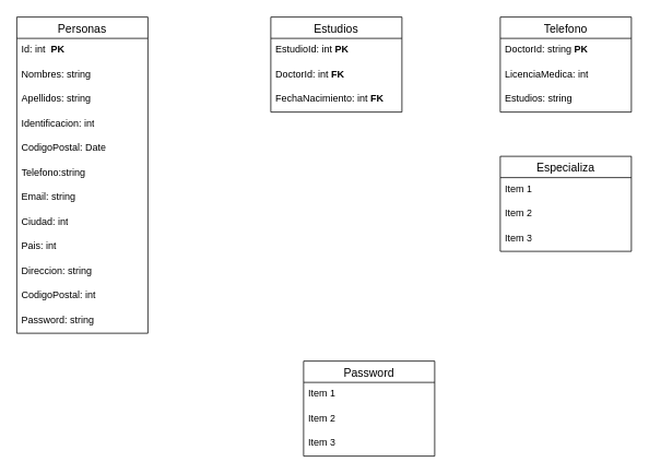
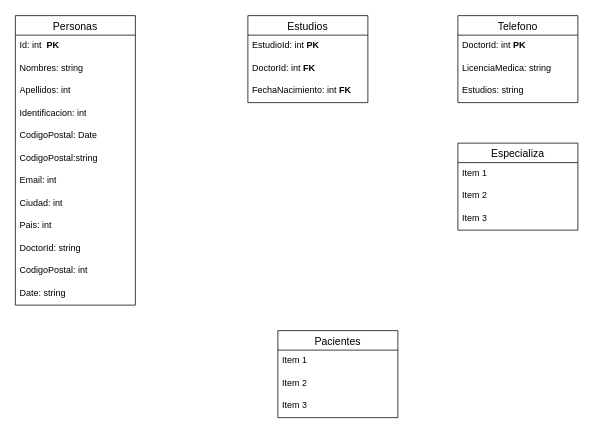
  <mxCell id="0" />
  <mxCell id="1" parent="0" />
  <mxCell id="2" value="Personas" style="swimlane;fontStyle=0;childLayout=stackLayout;horizontal=1;startSize=26;horizontalStack=0;resizeParent=1;resizeParentMax=0;resizeLast=0;collapsible=1;marginBottom=0;align=center;fontSize=14;" vertex="1" parent="1"><mxGeometry x="20" y="20" width="160" height="386" as="geometry" /></mxCell>
  <mxCell id="3" value="Id: int&amp;nbsp;&lt;span style=&quot;white-space: pre;&quot;&gt; &lt;/span&gt;&lt;b&gt;PK&lt;/b&gt;" style="text;strokeColor=none;fillColor=none;spacingLeft=4;spacingRight=4;overflow=hidden;rotatable=0;points=[[0,0.5],[1,0.5]];portConstraint=eastwest;fontSize=12;whiteSpace=wrap;html=1;" vertex="1" parent="2"><mxGeometry y="26" width="160" height="30" as="geometry" /></mxCell>
  <mxCell id="4" value="Nombres: string" style="text;strokeColor=none;fillColor=none;spacingLeft=4;spacingRight=4;overflow=hidden;rotatable=0;points=[[0,0.5],[1,0.5]];portConstraint=eastwest;fontSize=12;whiteSpace=wrap;html=1;" vertex="1" parent="2"><mxGeometry y="56" width="160" height="30" as="geometry" /></mxCell>
- <mxCell id="5" value="Apellidos: string" style="text;strokeColor=none;fillColor=none;spacingLeft=4;spacingRight=4;overflow=hidden;rotatable=0;points=[[0,0.5],[1,0.5]];portConstraint=eastwest;fontSize=12;whiteSpace=wrap;html=1;" vertex="1" parent="2"><mxGeometry y="86" width="160" height="30" as="geometry" /></mxCell>
+ <mxCell id="5" value="Apellidos: int" style="text;strokeColor=none;fillColor=none;spacingLeft=4;spacingRight=4;overflow=hidden;rotatable=0;points=[[0,0.5],[1,0.5]];portConstraint=eastwest;fontSize=12;whiteSpace=wrap;html=1;" vertex="1" parent="2"><mxGeometry y="86" width="160" height="30" as="geometry" /></mxCell>
  <mxCell id="6" value="Identificacion: int" style="text;strokeColor=none;fillColor=none;spacingLeft=4;spacingRight=4;overflow=hidden;rotatable=0;points=[[0,0.5],[1,0.5]];portConstraint=eastwest;fontSize=12;whiteSpace=wrap;html=1;" vertex="1" parent="2"><mxGeometry y="116" width="160" height="30" as="geometry" /></mxCell>
  <mxCell id="7" value="CodigoPostal: Date" style="text;strokeColor=none;fillColor=none;spacingLeft=4;spacingRight=4;overflow=hidden;rotatable=0;points=[[0,0.5],[1,0.5]];portConstraint=eastwest;fontSize=12;whiteSpace=wrap;html=1;" vertex="1" parent="2"><mxGeometry y="146" width="160" height="30" as="geometry" /></mxCell>
- <mxCell id="8" value="Telefono:string" style="text;strokeColor=none;fillColor=none;spacingLeft=4;spacingRight=4;overflow=hidden;rotatable=0;points=[[0,0.5],[1,0.5]];portConstraint=eastwest;fontSize=12;whiteSpace=wrap;html=1;" vertex="1" parent="2"><mxGeometry y="176" width="160" height="30" as="geometry" /></mxCell>
- <mxCell id="9" value="Email: string" style="text;strokeColor=none;fillColor=none;spacingLeft=4;spacingRight=4;overflow=hidden;rotatable=0;points=[[0,0.5],[1,0.5]];portConstraint=eastwest;fontSize=12;whiteSpace=wrap;html=1;" vertex="1" parent="2"><mxGeometry y="206" width="160" height="30" as="geometry" /></mxCell>
+ <mxCell id="8" value="CodigoPostal:string" style="text;strokeColor=none;fillColor=none;spacingLeft=4;spacingRight=4;overflow=hidden;rotatable=0;points=[[0,0.5],[1,0.5]];portConstraint=eastwest;fontSize=12;whiteSpace=wrap;html=1;" vertex="1" parent="2"><mxGeometry y="176" width="160" height="30" as="geometry" /></mxCell>
+ <mxCell id="9" value="Email: int" style="text;strokeColor=none;fillColor=none;spacingLeft=4;spacingRight=4;overflow=hidden;rotatable=0;points=[[0,0.5],[1,0.5]];portConstraint=eastwest;fontSize=12;whiteSpace=wrap;html=1;" vertex="1" parent="2"><mxGeometry y="206" width="160" height="30" as="geometry" /></mxCell>
  <mxCell id="10" value="Ciudad: int" style="text;strokeColor=none;fillColor=none;spacingLeft=4;spacingRight=4;overflow=hidden;rotatable=0;points=[[0,0.5],[1,0.5]];portConstraint=eastwest;fontSize=12;whiteSpace=wrap;html=1;" vertex="1" parent="2"><mxGeometry y="236" width="160" height="30" as="geometry" /></mxCell>
  <mxCell id="11" value="Pais: int" style="text;strokeColor=none;fillColor=none;spacingLeft=4;spacingRight=4;overflow=hidden;rotatable=0;points=[[0,0.5],[1,0.5]];portConstraint=eastwest;fontSize=12;whiteSpace=wrap;html=1;" vertex="1" parent="2"><mxGeometry y="266" width="160" height="30" as="geometry" /></mxCell>
- <mxCell id="12" value="Direccion: string" style="text;strokeColor=none;fillColor=none;spacingLeft=4;spacingRight=4;overflow=hidden;rotatable=0;points=[[0,0.5],[1,0.5]];portConstraint=eastwest;fontSize=12;whiteSpace=wrap;html=1;" vertex="1" parent="2"><mxGeometry y="296" width="160" height="30" as="geometry" /></mxCell>
+ <mxCell id="12" value="DoctorId: string" style="text;strokeColor=none;fillColor=none;spacingLeft=4;spacingRight=4;overflow=hidden;rotatable=0;points=[[0,0.5],[1,0.5]];portConstraint=eastwest;fontSize=12;whiteSpace=wrap;html=1;" vertex="1" parent="2"><mxGeometry y="296" width="160" height="30" as="geometry" /></mxCell>
  <mxCell id="13" value="CodigoPostal: int" style="text;strokeColor=none;fillColor=none;spacingLeft=4;spacingRight=4;overflow=hidden;rotatable=0;points=[[0,0.5],[1,0.5]];portConstraint=eastwest;fontSize=12;whiteSpace=wrap;html=1;" vertex="1" parent="2"><mxGeometry y="326" width="160" height="30" as="geometry" /></mxCell>
- <mxCell id="14" value="Password: string" style="text;strokeColor=none;fillColor=none;spacingLeft=4;spacingRight=4;overflow=hidden;rotatable=0;points=[[0,0.5],[1,0.5]];portConstraint=eastwest;fontSize=12;whiteSpace=wrap;html=1;" vertex="1" parent="2"><mxGeometry y="356" width="160" height="30" as="geometry" /></mxCell>
- <mxCell id="15" value="Password" style="swimlane;fontStyle=0;childLayout=stackLayout;horizontal=1;startSize=26;horizontalStack=0;resizeParent=1;resizeParentMax=0;resizeLast=0;collapsible=1;marginBottom=0;align=center;fontSize=14;" vertex="1" parent="1"><mxGeometry x="370" y="440" width="160" height="116" as="geometry" /></mxCell>
+ <mxCell id="14" value="Date: string" style="text;strokeColor=none;fillColor=none;spacingLeft=4;spacingRight=4;overflow=hidden;rotatable=0;points=[[0,0.5],[1,0.5]];portConstraint=eastwest;fontSize=12;whiteSpace=wrap;html=1;" vertex="1" parent="2"><mxGeometry y="356" width="160" height="30" as="geometry" /></mxCell>
+ <mxCell id="15" value="Pacientes" style="swimlane;fontStyle=0;childLayout=stackLayout;horizontal=1;startSize=26;horizontalStack=0;resizeParent=1;resizeParentMax=0;resizeLast=0;collapsible=1;marginBottom=0;align=center;fontSize=14;" vertex="1" parent="1"><mxGeometry x="370" y="440" width="160" height="116" as="geometry" /></mxCell>
  <mxCell id="16" value="Item 1" style="text;strokeColor=none;fillColor=none;spacingLeft=4;spacingRight=4;overflow=hidden;rotatable=0;points=[[0,0.5],[1,0.5]];portConstraint=eastwest;fontSize=12;whiteSpace=wrap;html=1;" vertex="1" parent="15"><mxGeometry y="26" width="160" height="30" as="geometry" /></mxCell>
  <mxCell id="17" value="Item 2" style="text;strokeColor=none;fillColor=none;spacingLeft=4;spacingRight=4;overflow=hidden;rotatable=0;points=[[0,0.5],[1,0.5]];portConstraint=eastwest;fontSize=12;whiteSpace=wrap;html=1;" vertex="1" parent="15"><mxGeometry y="56" width="160" height="30" as="geometry" /></mxCell>
  <mxCell id="18" value="Item 3" style="text;strokeColor=none;fillColor=none;spacingLeft=4;spacingRight=4;overflow=hidden;rotatable=0;points=[[0,0.5],[1,0.5]];portConstraint=eastwest;fontSize=12;whiteSpace=wrap;html=1;" vertex="1" parent="15"><mxGeometry y="86" width="160" height="30" as="geometry" /></mxCell>
  <mxCell id="19" value="Telefono" style="swimlane;fontStyle=0;childLayout=stackLayout;horizontal=1;startSize=26;horizontalStack=0;resizeParent=1;resizeParentMax=0;resizeLast=0;collapsible=1;marginBottom=0;align=center;fontSize=14;" vertex="1" parent="1"><mxGeometry x="610" y="20" width="160" height="116" as="geometry" /></mxCell>
- <mxCell id="20" value="DoctorId: string &lt;b&gt;PK&lt;/b&gt;" style="text;strokeColor=none;fillColor=none;spacingLeft=4;spacingRight=4;overflow=hidden;rotatable=0;points=[[0,0.5],[1,0.5]];portConstraint=eastwest;fontSize=12;whiteSpace=wrap;html=1;" vertex="1" parent="19"><mxGeometry y="26" width="160" height="30" as="geometry" /></mxCell>
- <mxCell id="21" value="LicenciaMedica: int" style="text;strokeColor=none;fillColor=none;spacingLeft=4;spacingRight=4;overflow=hidden;rotatable=0;points=[[0,0.5],[1,0.5]];portConstraint=eastwest;fontSize=12;whiteSpace=wrap;html=1;" vertex="1" parent="19"><mxGeometry y="56" width="160" height="30" as="geometry" /></mxCell>
+ <mxCell id="20" value="DoctorId: int &lt;b&gt;PK&lt;/b&gt;" style="text;strokeColor=none;fillColor=none;spacingLeft=4;spacingRight=4;overflow=hidden;rotatable=0;points=[[0,0.5],[1,0.5]];portConstraint=eastwest;fontSize=12;whiteSpace=wrap;html=1;" vertex="1" parent="19"><mxGeometry y="26" width="160" height="30" as="geometry" /></mxCell>
+ <mxCell id="21" value="LicenciaMedica: string" style="text;strokeColor=none;fillColor=none;spacingLeft=4;spacingRight=4;overflow=hidden;rotatable=0;points=[[0,0.5],[1,0.5]];portConstraint=eastwest;fontSize=12;whiteSpace=wrap;html=1;" vertex="1" parent="19"><mxGeometry y="56" width="160" height="30" as="geometry" /></mxCell>
  <mxCell id="22" value="Estudios: string" style="text;strokeColor=none;fillColor=none;spacingLeft=4;spacingRight=4;overflow=hidden;rotatable=0;points=[[0,0.5],[1,0.5]];portConstraint=eastwest;fontSize=12;whiteSpace=wrap;html=1;" vertex="1" parent="19"><mxGeometry y="86" width="160" height="30" as="geometry" /></mxCell>
  <mxCell id="23" value="Estudios" style="swimlane;fontStyle=0;childLayout=stackLayout;horizontal=1;startSize=26;horizontalStack=0;resizeParent=1;resizeParentMax=0;resizeLast=0;collapsible=1;marginBottom=0;align=center;fontSize=14;" vertex="1" parent="1"><mxGeometry x="330" y="20" width="160" height="116" as="geometry" /></mxCell>
  <mxCell id="24" value="EstudioId: int &lt;b&gt;PK&lt;/b&gt;" style="text;strokeColor=none;fillColor=none;spacingLeft=4;spacingRight=4;overflow=hidden;rotatable=0;points=[[0,0.5],[1,0.5]];portConstraint=eastwest;fontSize=12;whiteSpace=wrap;html=1;" vertex="1" parent="23"><mxGeometry y="26" width="160" height="30" as="geometry" /></mxCell>
  <mxCell id="25" value="DoctorId: int &lt;b&gt;FK&lt;/b&gt;" style="text;strokeColor=none;fillColor=none;spacingLeft=4;spacingRight=4;overflow=hidden;rotatable=0;points=[[0,0.5],[1,0.5]];portConstraint=eastwest;fontSize=12;whiteSpace=wrap;html=1;" vertex="1" parent="23"><mxGeometry y="56" width="160" height="30" as="geometry" /></mxCell>
  <mxCell id="26" value="FechaNacimiento: int &lt;b&gt;FK&lt;/b&gt;" style="text;strokeColor=none;fillColor=none;spacingLeft=4;spacingRight=4;overflow=hidden;rotatable=0;points=[[0,0.5],[1,0.5]];portConstraint=eastwest;fontSize=12;whiteSpace=wrap;html=1;" vertex="1" parent="23"><mxGeometry y="86" width="160" height="30" as="geometry" /></mxCell>
  <mxCell id="27" value="Especializa" style="swimlane;fontStyle=0;childLayout=stackLayout;horizontal=1;startSize=26;horizontalStack=0;resizeParent=1;resizeParentMax=0;resizeLast=0;collapsible=1;marginBottom=0;align=center;fontSize=14;" vertex="1" parent="1"><mxGeometry x="610" y="190" width="160" height="116" as="geometry" /></mxCell>
  <mxCell id="28" value="Item 1" style="text;strokeColor=none;fillColor=none;spacingLeft=4;spacingRight=4;overflow=hidden;rotatable=0;points=[[0,0.5],[1,0.5]];portConstraint=eastwest;fontSize=12;whiteSpace=wrap;html=1;" vertex="1" parent="27"><mxGeometry y="26" width="160" height="30" as="geometry" /></mxCell>
  <mxCell id="29" value="Item 2" style="text;strokeColor=none;fillColor=none;spacingLeft=4;spacingRight=4;overflow=hidden;rotatable=0;points=[[0,0.5],[1,0.5]];portConstraint=eastwest;fontSize=12;whiteSpace=wrap;html=1;" vertex="1" parent="27"><mxGeometry y="56" width="160" height="30" as="geometry" /></mxCell>
  <mxCell id="30" value="Item 3" style="text;strokeColor=none;fillColor=none;spacingLeft=4;spacingRight=4;overflow=hidden;rotatable=0;points=[[0,0.5],[1,0.5]];portConstraint=eastwest;fontSize=12;whiteSpace=wrap;html=1;" vertex="1" parent="27"><mxGeometry y="86" width="160" height="30" as="geometry" /></mxCell>
